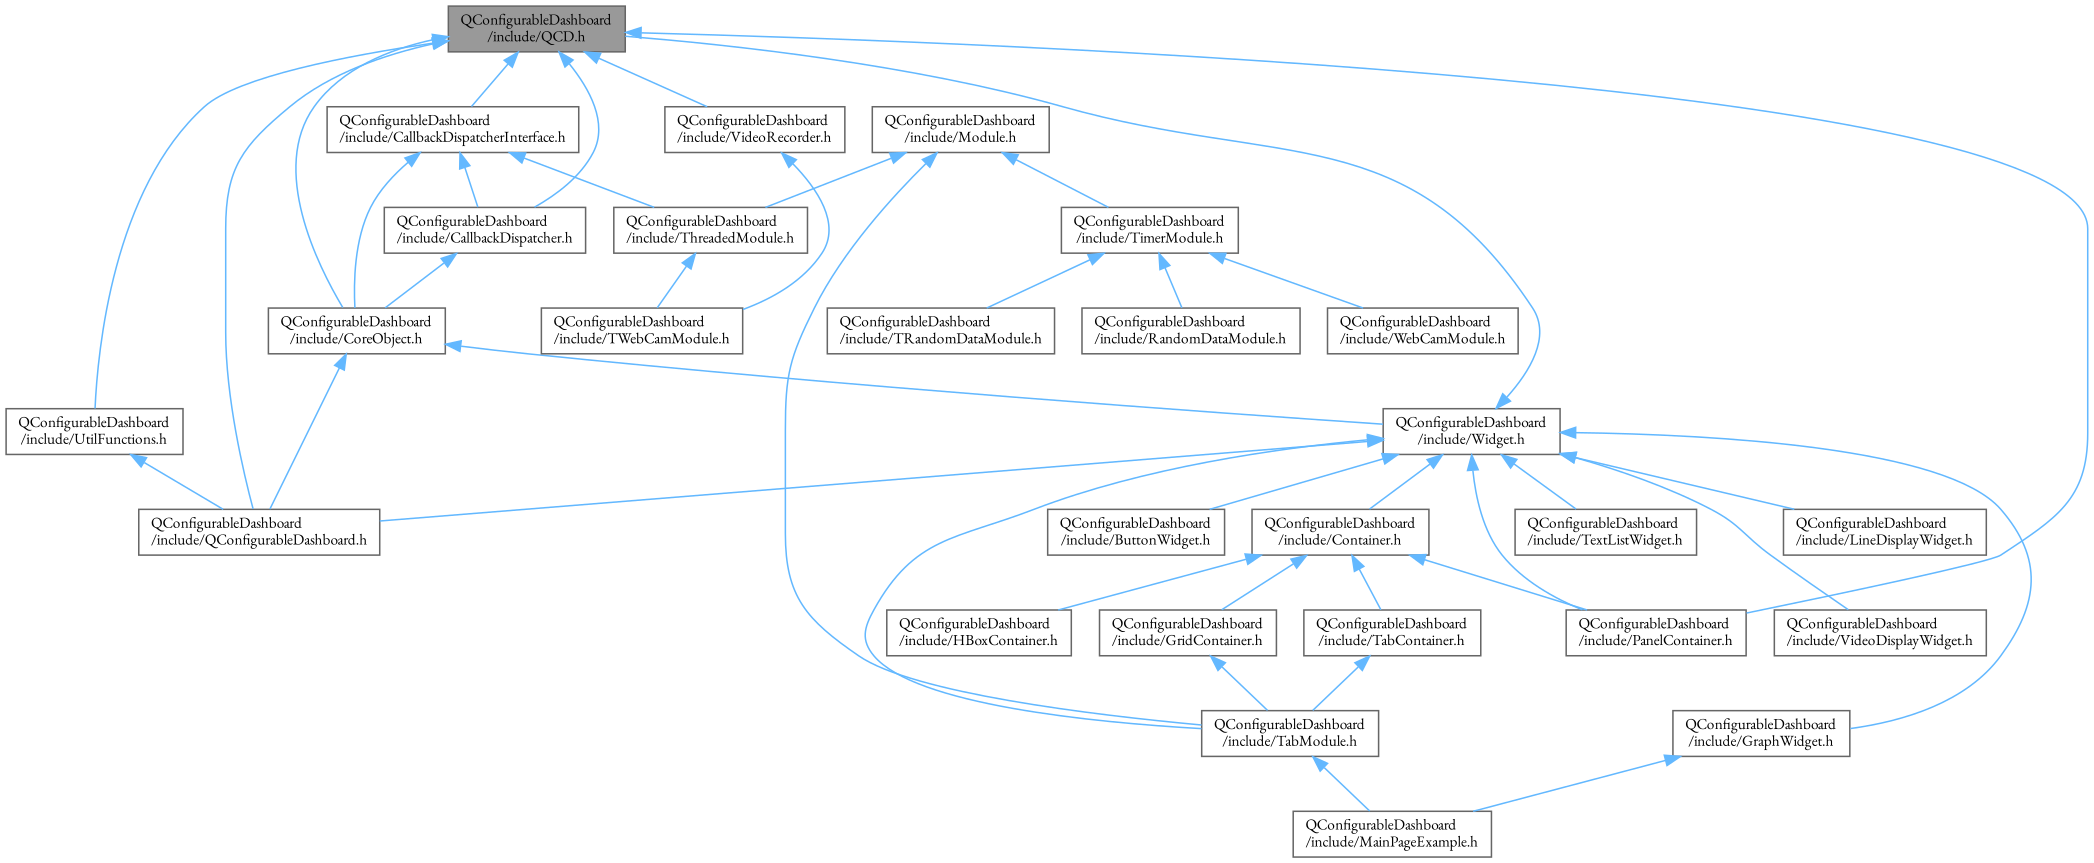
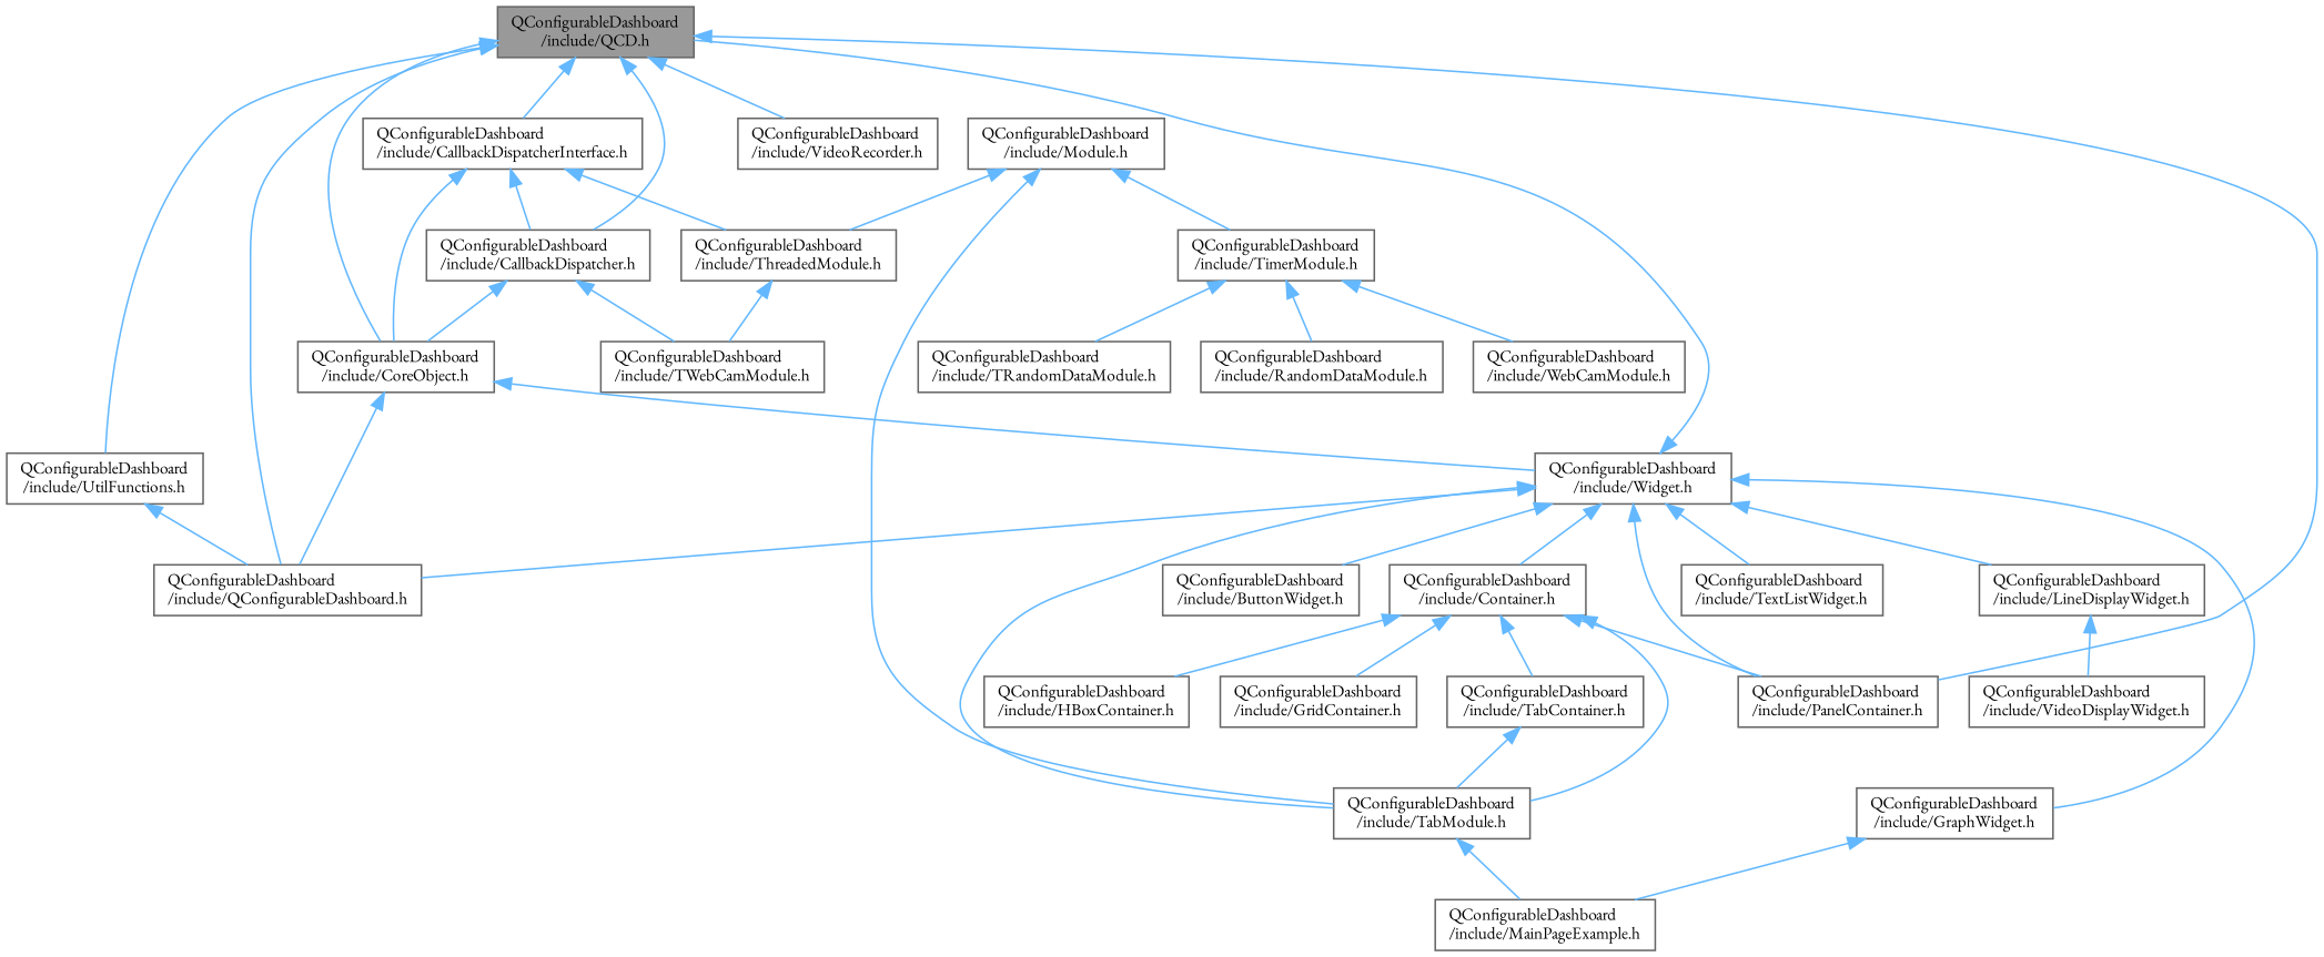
  digraph {
    fontname="EB Garamond"
    node [color=grey40 fillcolor=white fontname="EB Garamond" fontsize=10 shape=box style=filled]
    edge [color=steelblue1 dir=back fontname="EB Garamond" fontsize=10 labelfontname=Helvetica labelfontsize=10 style=solid]
    n1 [color=gray40 fillcolor=grey60 fontcolor=black height=0.2 label="QConfigurableDashboard\l/include/QCD.h" width=0.4]
    n2 [height=0.2 label="QConfigurableDashboard\l/include/CallbackDispatcher.h" width=0.4]
    n3 [height=0.2 label="QConfigurableDashboard\l/include/CoreObject.h" width=0.4]
    n4 [height=0.2 label="QConfigurableDashboard\l/include/QConfigurableDashboard.h" width=0.4]
    n5 [height=0.2 label="QConfigurableDashboard\l/include/PanelContainer.h" width=0.4]
    n6 [height=0.2 label="QConfigurableDashboard\l/include/CallbackDispatcherInterface.h" width=0.4]
    n7 [height=0.2 label="QConfigurableDashboard\l/include/UtilFunctions.h" width=0.4]
    n8 [height=0.2 label="QConfigurableDashboard\l/include/VideoRecorder.h" width=0.4]
    n9 [height=0.2 label="QConfigurableDashboard\l/include/Widget.h" width=0.4]
    n10 [height=0.2 label="QConfigurableDashboard\l/include/TabModule.h" width=0.4]
    n11 [height=0.2 label="QConfigurableDashboard\l/include/ButtonWidget.h" width=0.4]
    n12 [height=0.2 label="QConfigurableDashboard\l/include/Container.h" width=0.4]
    n13 [height=0.2 label="QConfigurableDashboard\l/include/GraphWidget.h" width=0.4]
    n14 [height=0.2 label="QConfigurableDashboard\l/include/LineDisplayWidget.h" width=0.4]
    n15 [height=0.2 label="QConfigurableDashboard\l/include/TextListWidget.h" width=0.4]
    n16 [height=0.2 label="QConfigurableDashboard\l/include/VideoDisplayWidget.h" width=0.4]
    n17 [height=0.2 label="QConfigurableDashboard\l/include/ThreadedModule.h" width=0.4]
    n18 [height=0.2 label="QConfigurableDashboard\l/include/TWebCamModule.h" width=0.4]
    n19 [height=0.2 label="QConfigurableDashboard\l/include/Module.h" width=0.4]
    n20 [height=0.2 label="QConfigurableDashboard\l/include/TimerModule.h" width=0.4]
    n21 [height=0.2 label="QConfigurableDashboard\l/include/MainPageExample.h" width=0.4]
    n22 [height=0.2 label="QConfigurableDashboard\l/include/TRandomDataModule.h" width=0.4]
    n23 [height=0.2 label="QConfigurableDashboard\l/include/RandomDataModule.h" width=0.4]
    n24 [height=0.2 label="QConfigurableDashboard\l/include/WebCamModule.h" width=0.4]
    n25 [height=0.2 label="QConfigurableDashboard\l/include/GridContainer.h" width=0.4]
    n26 [height=0.2 label="QConfigurableDashboard\l/include/HBoxContainer.h" width=0.4]
    n27 [height=0.2 label="QConfigurableDashboard\l/include/TabContainer.h" width=0.4]
    n1 -> n2
    n1 -> n3
    n1 -> n4
    n1 -> n5
    n1 -> n6
    n1 -> n7
    n1 -> n8
    n2 -> n3
    n3 -> n4
    n3 -> n9
    n6 -> n2
    n6 -> n3
    n6 -> n17
    n7 -> n4
-   n8 -> n18
+   n2 -> n18
    n9 -> n1
    n9 -> n4
    n9 -> n5
    n9 -> n10
    n9 -> n11
    n9 -> n12
    n9 -> n13
    n9 -> n14
    n9 -> n15
-   n9 -> n16
+   n14 -> n16
    n10 -> n21
    n12 -> n5
-   n25 -> n10
+   n12 -> n10
    n12 -> n25
    n12 -> n26
    n12 -> n27
    n13 -> n21
    n17 -> n18
    n19 -> n10
    n19 -> n17
    n19 -> n20
    n20 -> n22
    n20 -> n23
    n20 -> n24
    n27 -> n10
  }
